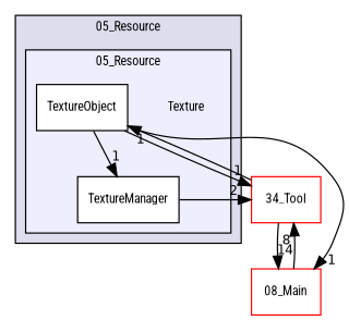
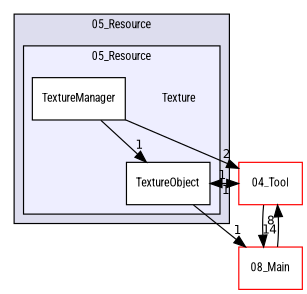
  digraph {
    compound=true
    fontname="Roboto Condensed"
    node [fontname="Roboto Condensed" fontsize=10 shape=box color=black fillcolor=white style=filled]
    edge [fontname="Roboto Condensed" headlabel=1 labeldistance=1.5 labelfontname=Helvetica labelfontsize=10]
    n1 [label=Texture shape=plaintext color="" fillcolor="" style=""]
    n2 [label=TextureManager]
    n3 [label=TextureObject]
-   n4 [color=red label="34_Tool"]
+   n4 [color=red label="04_Tool"]
    n5 [color=red label="08_Main"]
    subgraph cluster_1 {
      bgcolor="#ddddee"
      fontsize=10
      label="05_Resource"
      pencolor=black
      subgraph cluster_2 {
        bgcolor="#eeeeff"
        fontsize=10
        label="05_Resource"
        pencolor=black
        n1
        n2
        n3
      }
    }
-   n3 -> n2
+   n2 -> n3
    n2 -> n4 [headlabel=2]
    n3 -> n4
    n3 -> n5
    n4 -> n3
    n4 -> n5 [headlabel=14]
    n5 -> n4 [headlabel=8]
  }
